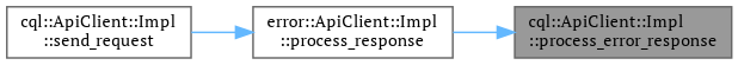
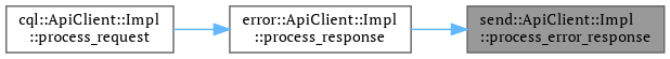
  digraph {
    fontname="PT Serif"
    rankdir=RL
    node [color=grey40 fillcolor=white fontname="PT Serif" fontsize=10 shape=box style=filled]
    edge [color=steelblue1 dir=back fontname="PT Serif" fontsize=10 labelfontname=Helvetica labelfontsize=10 style=solid]
-   n1 [color=gray40 fillcolor=grey60 fontcolor=black height=0.2 label="cql::ApiClient::Impl\l::process_error_response" width=0.4]
+   n1 [color=gray40 fillcolor=grey60 fontcolor=black height=0.2 label="send::ApiClient::Impl\l::process_error_response" width=0.4]
    n2 [height=0.2 label="error::ApiClient::Impl\l::process_response" width=0.4]
-   n3 [height=0.2 label="cql::ApiClient::Impl\l::send_request" width=0.4]
+   n3 [height=0.2 label="cql::ApiClient::Impl\l::process_request" width=0.4]
    n1 -> n2
    n2 -> n3
  }
